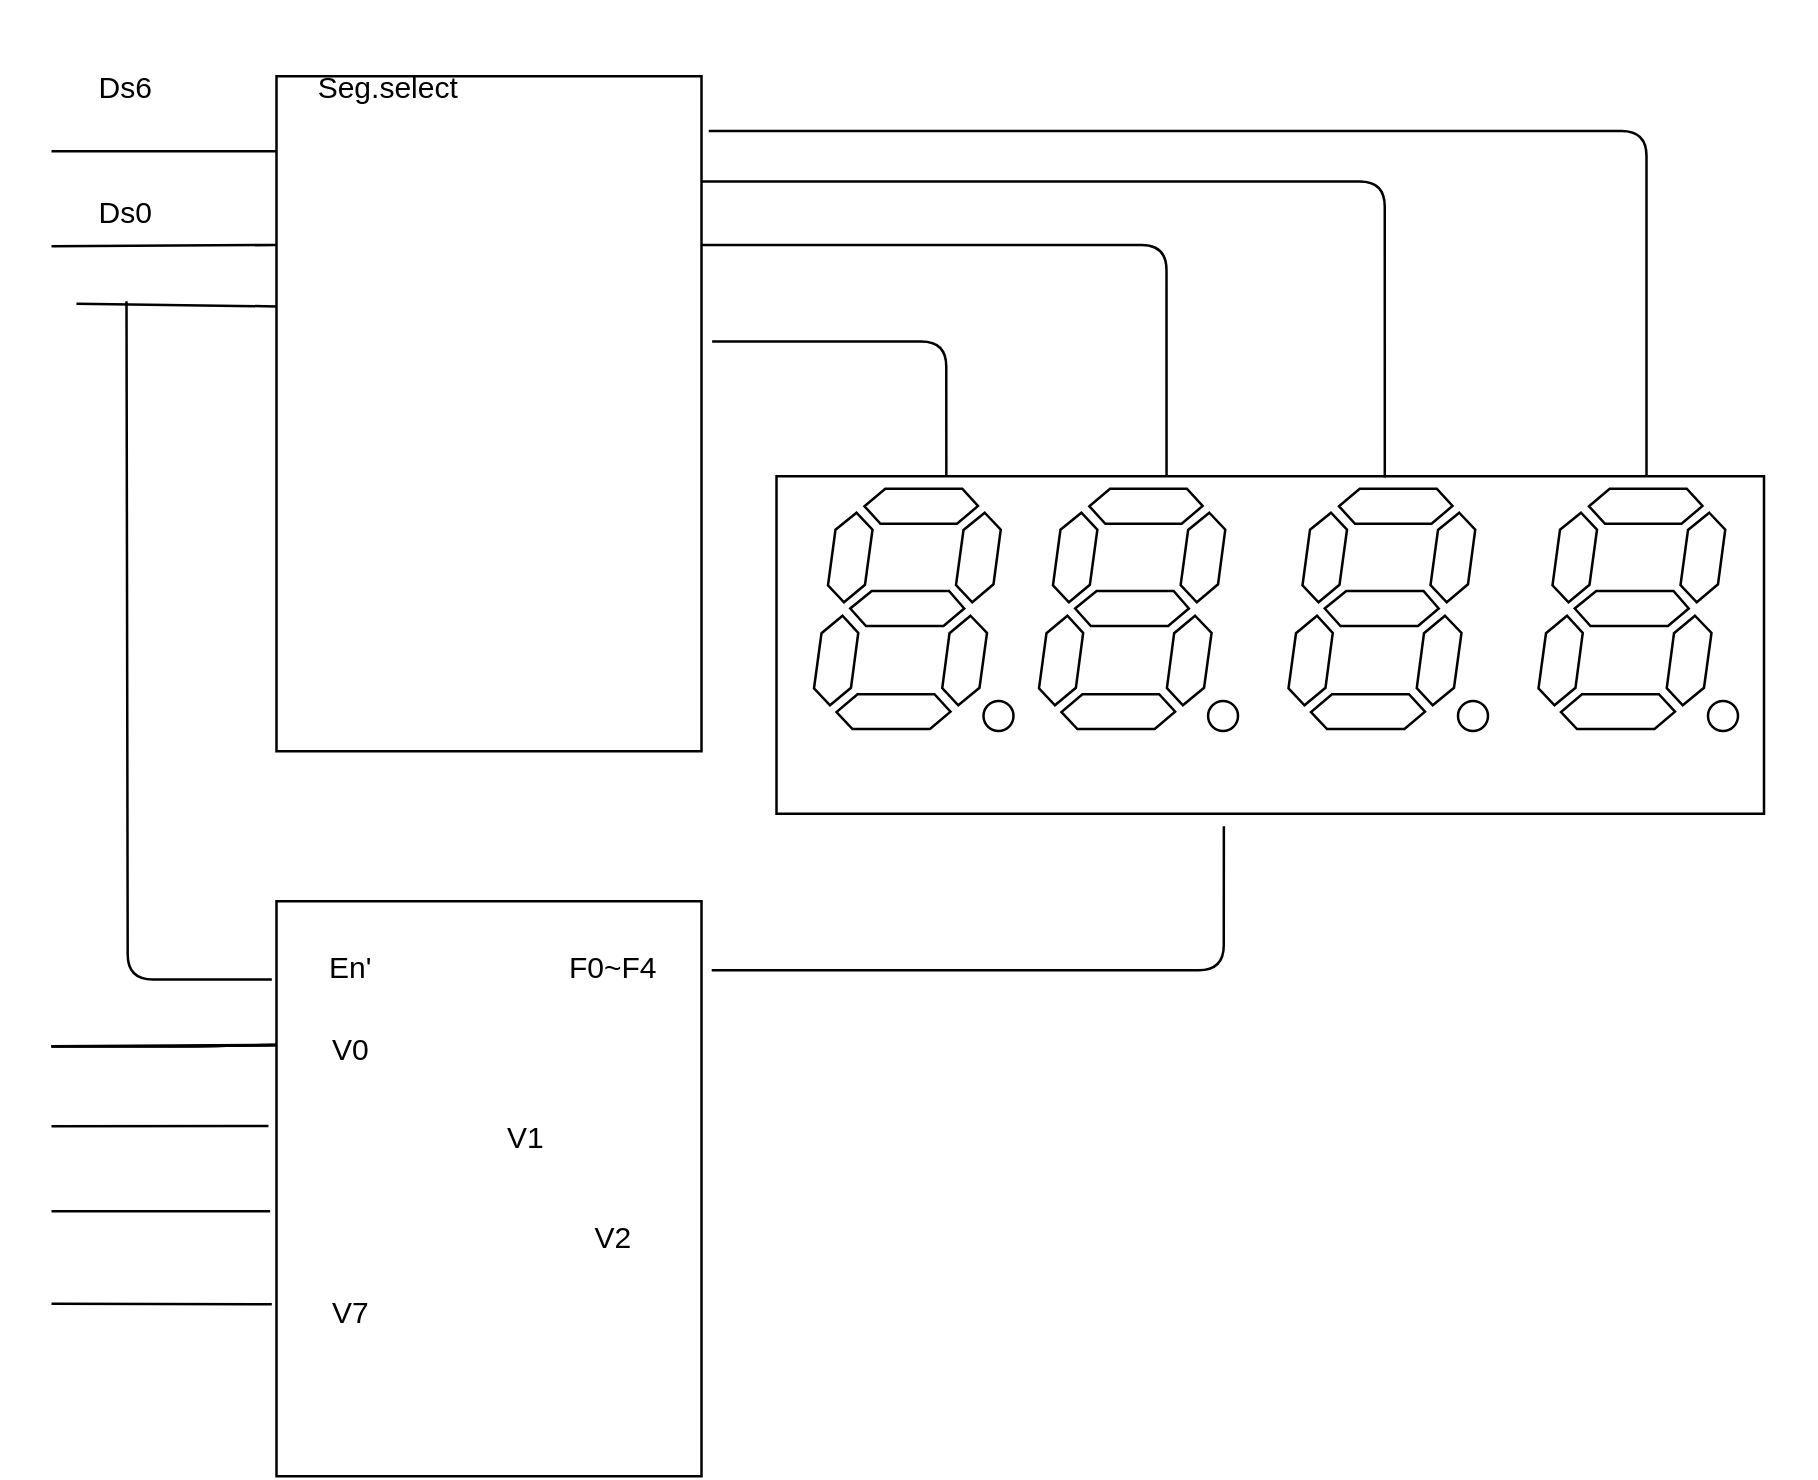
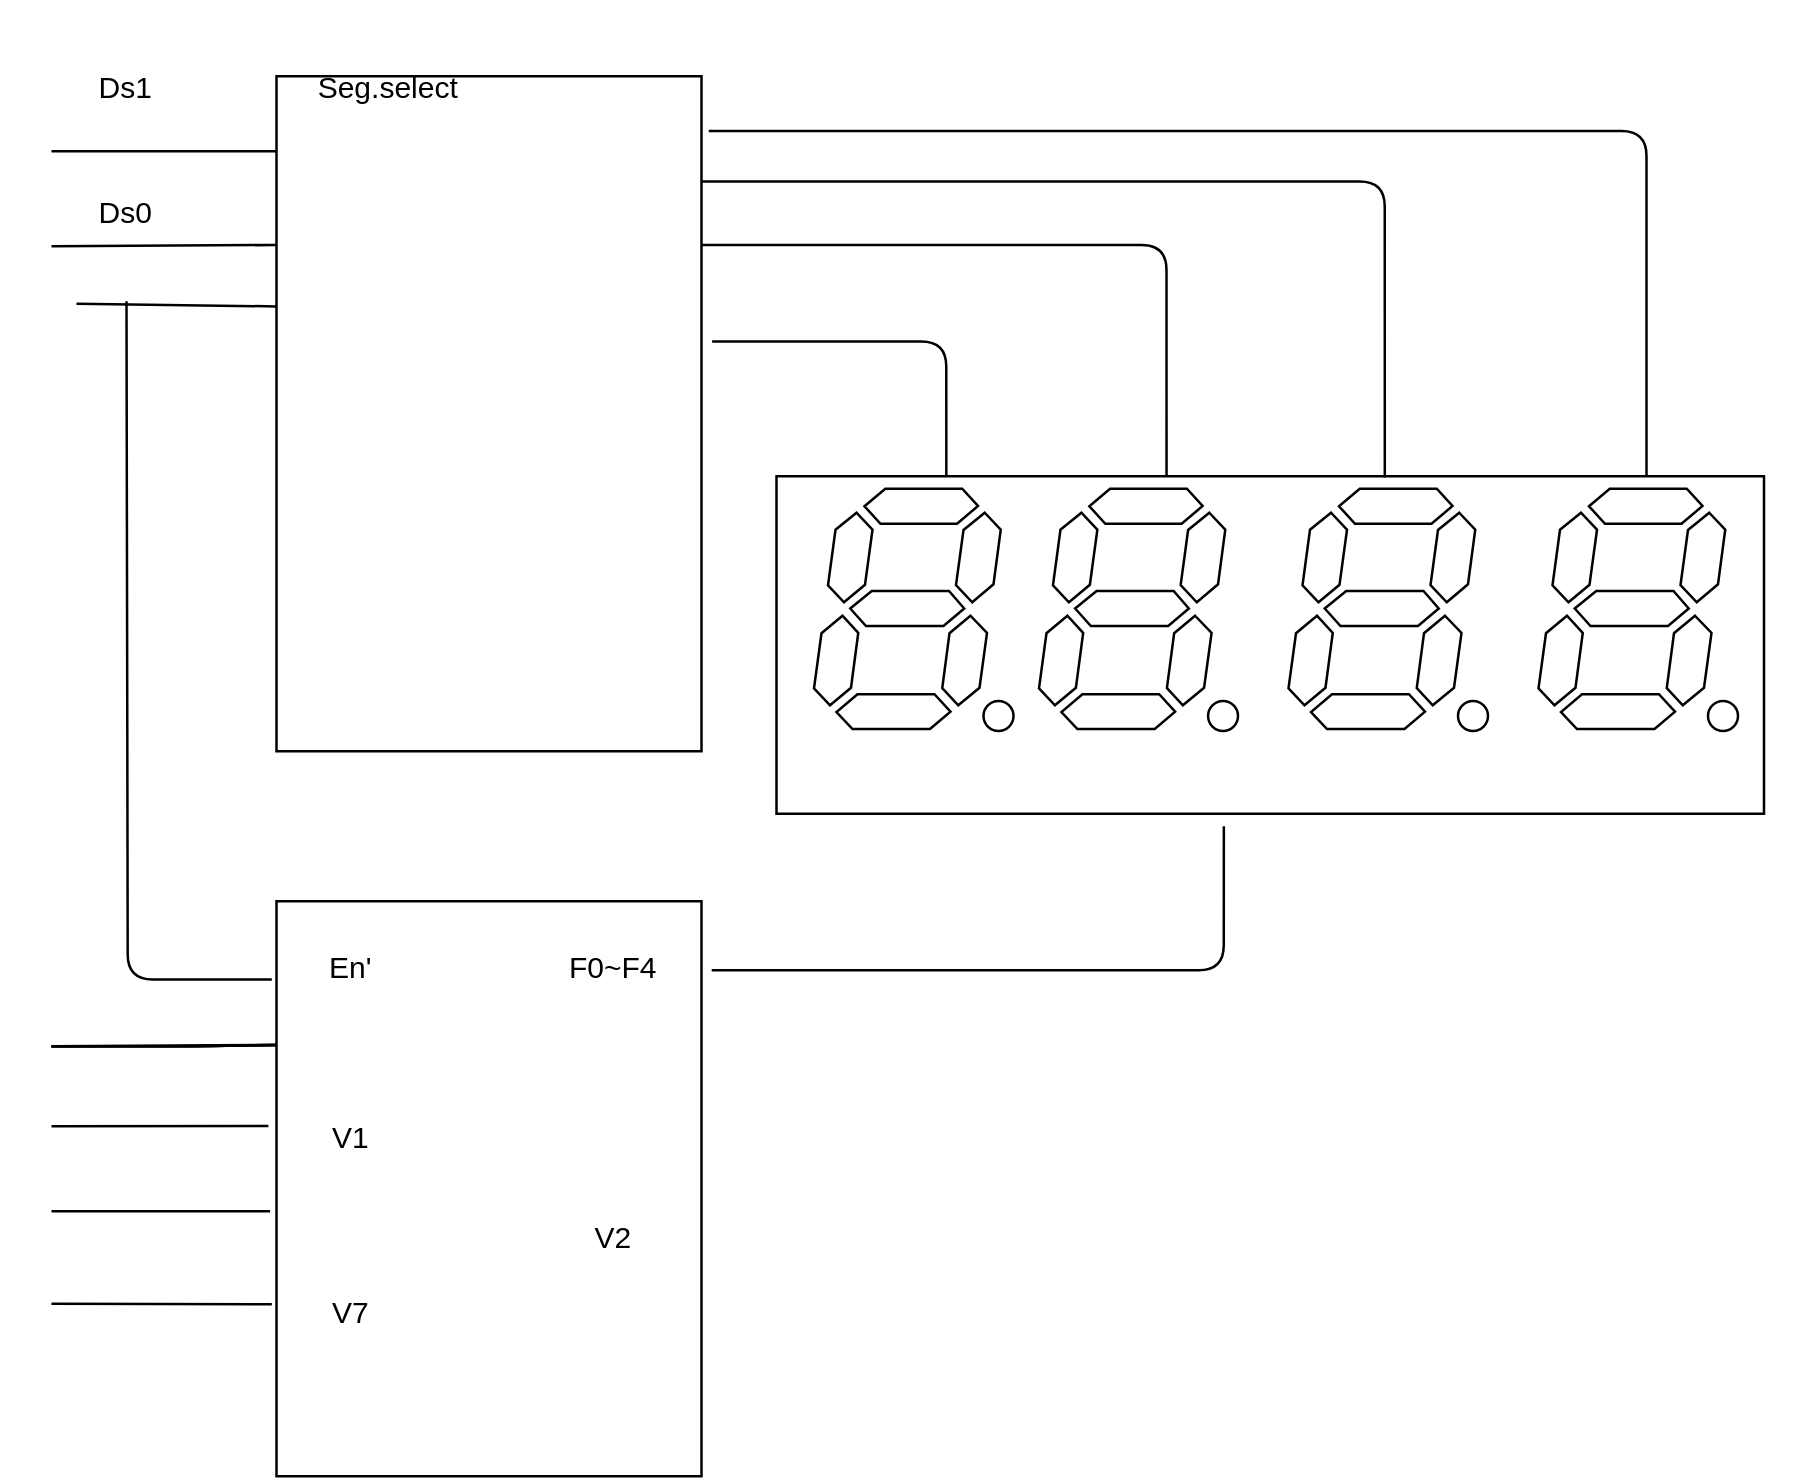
  <mxCell id="0" />
  <mxCell id="1" parent="0" />
  <mxCell id="2" value="" style="rounded=0;whiteSpace=wrap;html=1;fillColor=none;rotation=-90;" parent="1" vertex="1"><mxGeometry x="60" y="80" width="270" height="170" as="geometry" /></mxCell>
  <mxCell id="3" value="" style="endArrow=none;html=1;entryX=0.75;entryY=0;entryDx=0;entryDy=0;" parent="1" target="2" edge="1"><mxGeometry width="50" height="50" relative="1" as="geometry"><mxPoint x="20" y="98" as="sourcePoint" /><mxPoint x="310" y="180" as="targetPoint" /></mxGeometry></mxCell>
  <mxCell id="4" value="" style="endArrow=none;html=1;entryX=0.889;entryY=0;entryDx=0;entryDy=0;entryPerimeter=0;" parent="1" target="2" edge="1"><mxGeometry width="50" height="50" relative="1" as="geometry"><mxPoint x="20" y="60" as="sourcePoint" /><mxPoint x="310" y="180" as="targetPoint" /></mxGeometry></mxCell>
  <mxCell id="5" value="Seg.select" style="text;html=1;strokeColor=none;fillColor=none;align=center;verticalAlign=middle;whiteSpace=wrap;rounded=0;" parent="1" vertex="1"><mxGeometry x="110" y="20" width="90" height="30" as="geometry" /></mxCell>
- <mxCell id="6" value="V1" style="text;html=1;strokeColor=none;fillColor=none;align=center;verticalAlign=middle;whiteSpace=wrap;rounded=0;" parent="1" vertex="1"><mxGeometry x="180" y="440" width="60" height="30" as="geometry" /></mxCell>
+ <mxCell id="6" value="V1" style="text;html=1;strokeColor=none;fillColor=none;align=center;verticalAlign=middle;whiteSpace=wrap;rounded=0;" parent="1" vertex="1"><mxGeometry x="110" y="440" width="60" height="30" as="geometry" /></mxCell>
  <mxCell id="7" value="V2" style="text;html=1;strokeColor=none;fillColor=none;align=center;verticalAlign=middle;whiteSpace=wrap;rounded=0;" parent="1" vertex="1"><mxGeometry x="215" y="480" width="60" height="30" as="geometry" /></mxCell>
  <mxCell id="8" value="V7" style="text;html=1;strokeColor=none;fillColor=none;align=center;verticalAlign=middle;whiteSpace=wrap;rounded=0;" parent="1" vertex="1"><mxGeometry x="110" y="510" width="60" height="30" as="geometry" /></mxCell>
  <mxCell id="9" value="En'" style="text;html=1;strokeColor=none;fillColor=none;align=center;verticalAlign=middle;whiteSpace=wrap;rounded=0;" parent="1" vertex="1"><mxGeometry x="110" y="371.9" width="60" height="30" as="geometry" /></mxCell>
  <mxCell id="10" value="" style="verticalLabelPosition=bottom;shadow=0;dashed=0;align=center;html=1;verticalAlign=top;shape=mxgraph.electrical.opto_electronics.7_segment_display_with_dp;pointerEvents=1;fillColor=none;" parent="1" vertex="1"><mxGeometry x="325" y="195" width="79.8" height="96.9" as="geometry" /></mxCell>
  <mxCell id="11" value="" style="verticalLabelPosition=bottom;shadow=0;dashed=0;align=center;html=1;verticalAlign=top;shape=mxgraph.electrical.opto_electronics.7_segment_display_with_dp;pointerEvents=1;fillColor=none;" parent="1" vertex="1"><mxGeometry x="415" y="195" width="79.6" height="96.9" as="geometry" /></mxCell>
  <mxCell id="12" value="" style="verticalLabelPosition=bottom;shadow=0;dashed=0;align=center;html=1;verticalAlign=top;shape=mxgraph.electrical.opto_electronics.7_segment_display_with_dp;pointerEvents=1;fillColor=none;" parent="1" vertex="1"><mxGeometry x="514.8" y="195" width="79.8" height="96.9" as="geometry" /></mxCell>
  <mxCell id="13" value="" style="verticalLabelPosition=bottom;shadow=0;dashed=0;align=center;html=1;verticalAlign=top;shape=mxgraph.electrical.opto_electronics.7_segment_display_with_dp;pointerEvents=1;fillColor=none;" parent="1" vertex="1"><mxGeometry x="614.8" y="195" width="79.8" height="96.9" as="geometry" /></mxCell>
  <mxCell id="14" value="" style="rounded=0;whiteSpace=wrap;html=1;fillColor=none;" parent="1" vertex="1"><mxGeometry x="310" y="190" width="395" height="135" as="geometry" /></mxCell>
  <mxCell id="15" value="" style="endArrow=none;html=1;edgeStyle=orthogonalEdgeStyle;exitX=0.919;exitY=1.017;exitDx=0;exitDy=0;exitPerimeter=0;entryX=0.881;entryY=-0.003;entryDx=0;entryDy=0;entryPerimeter=0;" parent="1" source="2" target="14" edge="1"><mxGeometry width="50" height="50" relative="1" as="geometry"><mxPoint x="378.06" y="23.49" as="sourcePoint" /><mxPoint x="570" y="280" as="targetPoint" /></mxGeometry></mxCell>
  <mxCell id="16" value="" style="endArrow=none;html=1;edgeStyle=orthogonalEdgeStyle;exitX=0.844;exitY=1.001;exitDx=0;exitDy=0;entryX=0.616;entryY=0.004;entryDx=0;entryDy=0;entryPerimeter=0;exitPerimeter=0;" parent="1" source="2" target="14" edge="1"><mxGeometry width="50" height="50" relative="1" as="geometry"><mxPoint x="375" y="67.5" as="sourcePoint" /><mxPoint x="570" y="280" as="targetPoint" /></mxGeometry></mxCell>
  <mxCell id="17" value="" style="endArrow=none;html=1;edgeStyle=orthogonalEdgeStyle;exitX=0.75;exitY=1;exitDx=0;exitDy=0;entryX=0.395;entryY=-0.003;entryDx=0;entryDy=0;entryPerimeter=0;" parent="1" source="2" target="14" edge="1"><mxGeometry width="50" height="50" relative="1" as="geometry"><mxPoint x="379.08" y="99.9" as="sourcePoint" /><mxPoint x="570" y="280" as="targetPoint" /></mxGeometry></mxCell>
  <mxCell id="18" value="" style="endArrow=none;html=1;edgeStyle=orthogonalEdgeStyle;exitX=0.607;exitY=1.025;exitDx=0;exitDy=0;entryX=0.172;entryY=-0.003;entryDx=0;entryDy=0;entryPerimeter=0;exitPerimeter=0;" parent="1" source="2" target="14" edge="1"><mxGeometry width="50" height="50" relative="1" as="geometry"><mxPoint x="375" y="135" as="sourcePoint" /><mxPoint x="570" y="280" as="targetPoint" /></mxGeometry></mxCell>
- <mxCell id="19" value="Ds6" style="text;html=1;strokeColor=none;fillColor=none;align=center;verticalAlign=middle;whiteSpace=wrap;rounded=0;" parent="1" vertex="1"><mxGeometry x="20" y="20" width="60" height="30" as="geometry" /></mxCell>
+ <mxCell id="19" value="Ds1" style="text;html=1;strokeColor=none;fillColor=none;align=center;verticalAlign=middle;whiteSpace=wrap;rounded=0;" parent="1" vertex="1"><mxGeometry x="20" y="20" width="60" height="30" as="geometry" /></mxCell>
  <mxCell id="20" value="Ds0" style="text;html=1;strokeColor=none;fillColor=none;align=center;verticalAlign=middle;whiteSpace=wrap;rounded=0;" parent="1" vertex="1"><mxGeometry x="20" y="70" width="60" height="30" as="geometry" /></mxCell>
  <mxCell id="21" value="" style="endArrow=none;html=1;entryX=0.659;entryY=0.001;entryDx=0;entryDy=0;entryPerimeter=0;" parent="1" target="2" edge="1"><mxGeometry width="50" height="50" relative="1" as="geometry"><mxPoint x="30" y="121" as="sourcePoint" /><mxPoint x="202.96" y="90.72" as="targetPoint" /></mxGeometry></mxCell>
  <mxCell id="22" value="" style="rounded=0;whiteSpace=wrap;html=1;fillColor=none;rotation=-90;" parent="1" vertex="1"><mxGeometry x="80" y="390" width="230" height="170" as="geometry" /></mxCell>
  <mxCell id="23" value="" style="endArrow=none;html=1;entryX=0.75;entryY=0;entryDx=0;entryDy=0;" parent="1" target="22" edge="1"><mxGeometry width="50" height="50" relative="1" as="geometry"><mxPoint x="20" y="418" as="sourcePoint" /><mxPoint x="340" y="290" as="targetPoint" /></mxGeometry></mxCell>
  <mxCell id="24" value="" style="endArrow=none;html=1;entryX=0.75;entryY=0;entryDx=0;entryDy=0;" parent="1" target="22" edge="1"><mxGeometry width="50" height="50" relative="1" as="geometry"><mxPoint x="20" y="418" as="sourcePoint" /><mxPoint x="110" y="417.5" as="targetPoint" /><Array as="points"><mxPoint x="80" y="418" /></Array></mxGeometry></mxCell>
  <mxCell id="25" value="" style="endArrow=none;html=1;entryX=0.75;entryY=0;entryDx=0;entryDy=0;" parent="1" target="22" edge="1"><mxGeometry width="50" height="50" relative="1" as="geometry"><mxPoint x="20" y="418" as="sourcePoint" /><mxPoint x="110" y="417.5" as="targetPoint" /><Array as="points"><mxPoint x="60" y="418" /><mxPoint x="80" y="418" /></Array></mxGeometry></mxCell>
  <mxCell id="26" value="" style="endArrow=none;html=1;entryX=0.75;entryY=0;entryDx=0;entryDy=0;" parent="1" target="22" edge="1"><mxGeometry width="50" height="50" relative="1" as="geometry"><mxPoint x="20" y="418" as="sourcePoint" /><mxPoint x="110" y="417.5" as="targetPoint" /><Array as="points"><mxPoint x="40" y="418" /><mxPoint x="60" y="418" /><mxPoint x="80" y="418" /></Array></mxGeometry></mxCell>
  <mxCell id="27" value="" style="endArrow=none;html=1;entryX=0.609;entryY=-0.019;entryDx=0;entryDy=0;entryPerimeter=0;" parent="1" target="22" edge="1"><mxGeometry width="50" height="50" relative="1" as="geometry"><mxPoint x="20" y="450" as="sourcePoint" /><mxPoint x="340" y="290" as="targetPoint" /></mxGeometry></mxCell>
  <mxCell id="28" value="" style="endArrow=none;html=1;entryX=0.461;entryY=-0.015;entryDx=0;entryDy=0;entryPerimeter=0;" parent="1" target="22" edge="1"><mxGeometry width="50" height="50" relative="1" as="geometry"><mxPoint x="20" y="484" as="sourcePoint" /><mxPoint x="340" y="450" as="targetPoint" /></mxGeometry></mxCell>
  <mxCell id="29" value="" style="endArrow=none;html=1;edgeStyle=orthogonalEdgeStyle;exitX=0.864;exitY=-0.011;exitDx=0;exitDy=0;exitPerimeter=0;" parent="1" source="22" edge="1"><mxGeometry width="50" height="50" relative="1" as="geometry"><mxPoint x="280" y="250" as="sourcePoint" /><mxPoint x="50" y="120" as="targetPoint" /></mxGeometry></mxCell>
  <mxCell id="30" value="" style="endArrow=none;html=1;entryX=0.299;entryY=-0.011;entryDx=0;entryDy=0;entryPerimeter=0;" parent="1" target="22" edge="1"><mxGeometry width="50" height="50" relative="1" as="geometry"><mxPoint x="20" y="521" as="sourcePoint" /><mxPoint x="117.45" y="493.97" as="targetPoint" /></mxGeometry></mxCell>
- <mxCell id="31" value="V0" style="text;html=1;strokeColor=none;fillColor=none;align=center;verticalAlign=middle;whiteSpace=wrap;rounded=0;" parent="1" vertex="1"><mxGeometry x="110" y="405" width="60" height="30" as="geometry" /></mxCell>
  <mxCell id="32" value="" style="endArrow=none;html=1;exitX=0.88;exitY=1.024;exitDx=0;exitDy=0;exitPerimeter=0;edgeStyle=orthogonalEdgeStyle;entryX=0.453;entryY=1.037;entryDx=0;entryDy=0;entryPerimeter=0;" parent="1" source="22" target="14" edge="1"><mxGeometry width="50" height="50" relative="1" as="geometry"><mxPoint x="350" y="370" as="sourcePoint" /><mxPoint x="510" y="388" as="targetPoint" /></mxGeometry></mxCell>
  <mxCell id="33" value="F0~F4" style="text;html=1;strokeColor=none;fillColor=none;align=center;verticalAlign=middle;whiteSpace=wrap;rounded=0;" parent="1" vertex="1"><mxGeometry x="210" y="361.9" width="70" height="50" as="geometry" /></mxCell>
